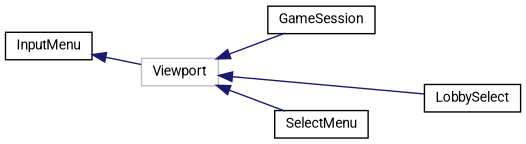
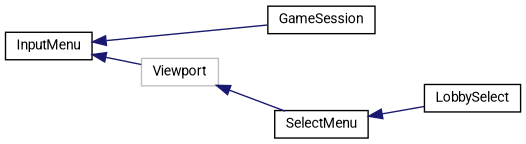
  digraph {
    fontname=Roboto
    rankdir=LR
    node [color=black fillcolor=white fontname=Roboto fontsize=10 shape=record style=filled]
    edge [color=midnightblue dir=back fontname=Roboto fontsize=10 labelfontname=Helvetica labelfontsize=10 style=solid]
    n1 [color=grey75 height=0.2 label=Viewport width=0.4]
    n2 [height=0.2 label=GameSession width=0.4]
    n3 [height=0.2 label=LobbySelect width=0.4]
    n4 [height=0.2 label=SelectMenu width=0.4]
    n5 [height=0.2 label=InputMenu width=0.4]
-   n1 -> n2
-   n1 -> n3
+   n5 -> n2
+   n4 -> n3
    n1 -> n4
    n5 -> n1
  }
